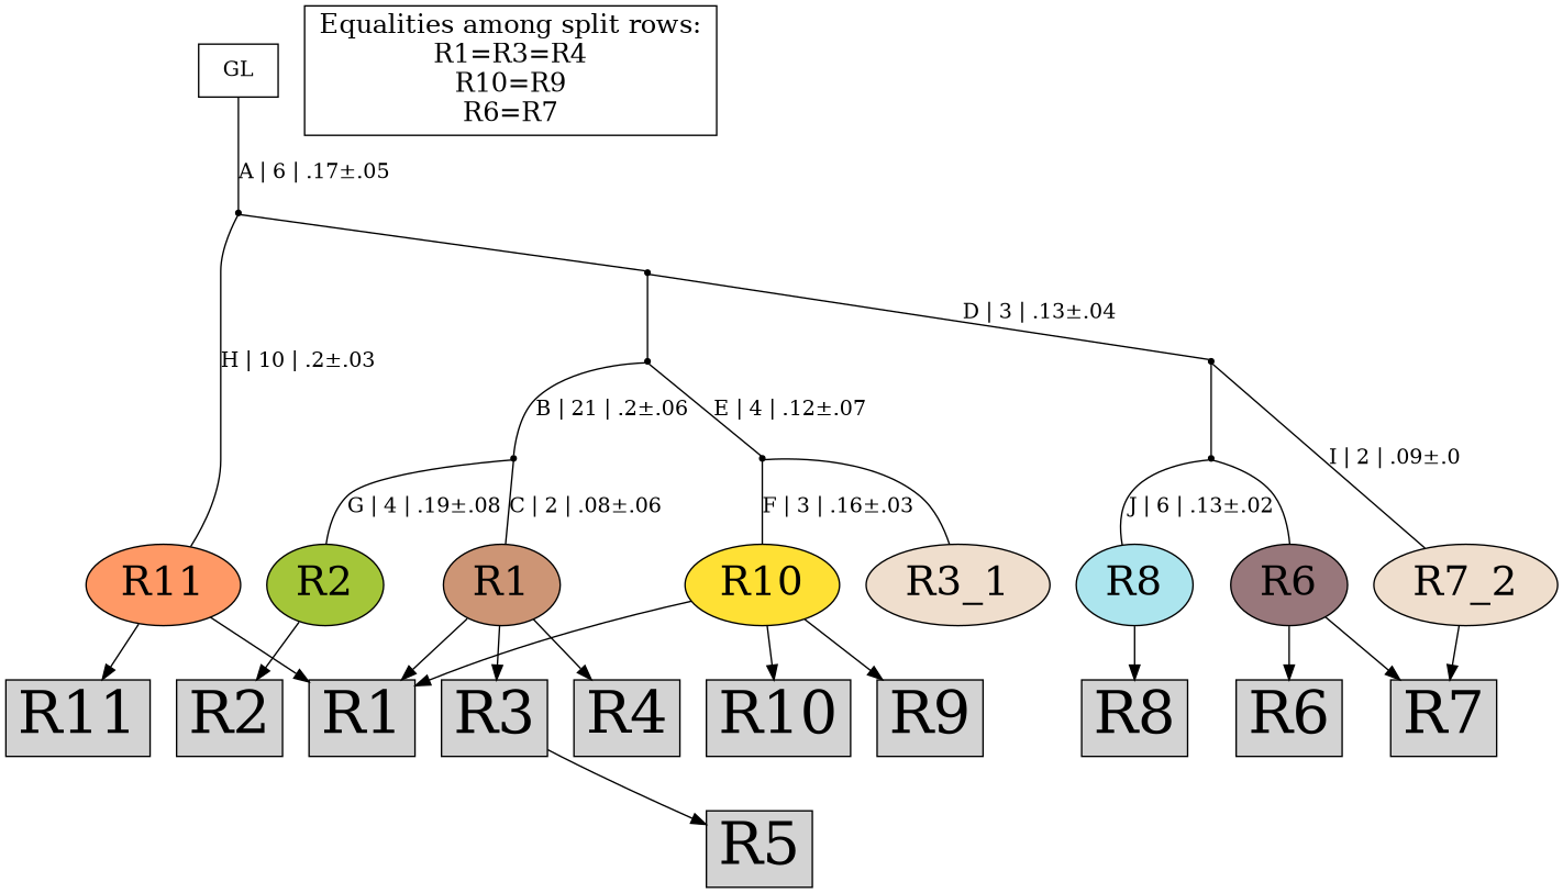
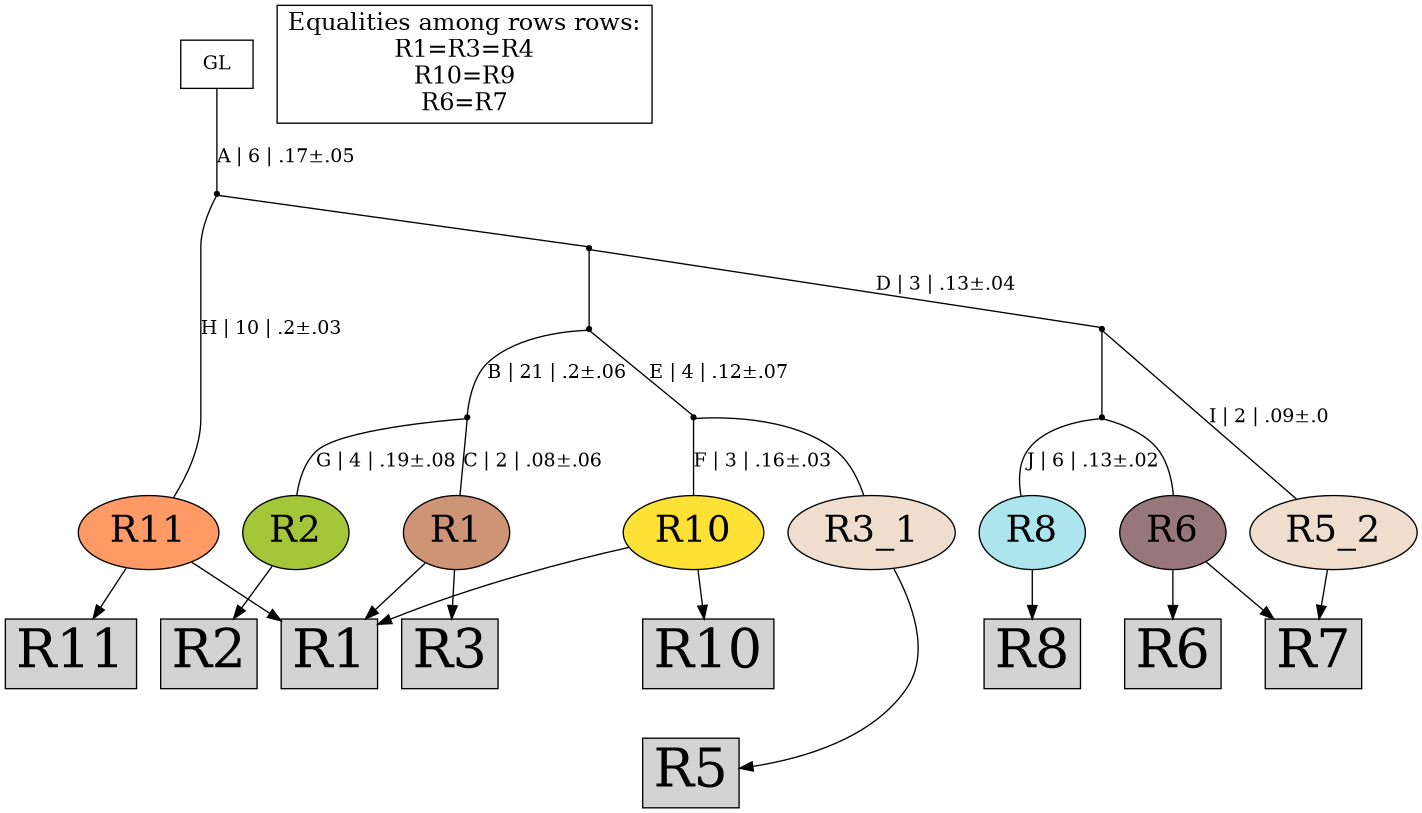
  digraph {
    node [fontsize=40 shape=box style=filled]
    edge [arrowhead=none]
    n1 [fillcolor="#a4c639" fontsize=28 label=R2 shape=oval]
    n2 [fillcolor="#cd9575" fontsize=28 label=R1 shape=oval]
    n3 [fillcolor="#ff9966" fontsize=28 label=R11 shape=oval]
    n4 [fillcolor="#ffe135" fontsize=28 label=R10 shape=oval]
    n5 [fillcolor="#efdecd" fontsize=28 label=R3_1 shape=oval]
-   n6 [fillcolor="#efdecd" fontsize=28 label=R7_2 shape=oval]
+   n6 [fillcolor="#efdecd" fontsize=28 label=R5_2 shape=oval]
    n7 [fillcolor="#98777b" fontsize=28 label=R6 shape=oval]
    n8 [fillcolor="#ace5ee" fontsize=28 label=R8 shape=oval]
    n9 [label=R2]
    n10 [label=R1]
    n11 [label=R3]
-   n12 [label=R4]
    n13 [label=R11]
    n14 [label=R10]
-   n15 [label=R9]
    n16 [label=R5]
    n17 [label=R7]
    n18 [label=R6]
    n19 [label=R8]
-   n20 [fontsize=18 label="Equalities among split rows:\nR1=R3=R4\nR10=R9\nR6=R7\n" style=""]
+   n20 [fontsize=18 label="Equalities among rows rows:\nR1=R3=R4\nR10=R9\nR6=R7\n" style=""]
    Int1 [fillcolor=black shape=point fontsize=""]
    Int2 [fillcolor=black shape=point fontsize=""]
    Int3 [fillcolor=black shape=point fontsize=""]
    Int4 [fillcolor=black shape=point fontsize=""]
    Int5 [fillcolor=black shape=point fontsize=""]
    Int6 [fillcolor=black shape=point fontsize=""]
    Int7 [fillcolor=black shape=point fontsize=""]
    n28 [fillcolor=white label=GL fontsize=""]
    subgraph sub_1 {
      rank=same
      n1
      n2
      n3
      n4
      n5
      n6
      n7
      n8
    }
    n1 -> n9 [arrowhead=normal]
    n2 -> n10 [arrowhead=normal]
    n2 -> n11 [arrowhead=normal]
-   n2 -> n12 [arrowhead=normal]
    n3 -> n10 [arrowhead=normal]
    n3 -> n13 [arrowhead=normal]
    n4 -> n10 [arrowhead=normal]
    n4 -> n14 [arrowhead=normal]
-   n4 -> n15 [arrowhead=normal]
-   n11 -> n16 [arrowhead=normal]
+   n5 -> n16 [arrowhead=normal]
    n6 -> n17 [arrowhead=normal]
    n7 -> n17 [arrowhead=normal]
    n7 -> n18 [arrowhead=normal]
    n8 -> n19 [arrowhead=normal]
    Int1 -> n7
    Int1 -> n8 [label="J | 6 | .13±.02"]
    Int2 -> n6 [label="I | 2 | .09±.0"]
    Int2 -> Int1
    Int3 -> n4 [label="F | 3 | .16±.03"]
    Int3 -> n5
    Int4 -> n1 [label="G | 4 | .19±.08"]
    Int4 -> n2 [label="C | 2 | .08±.06"]
    Int5 -> Int3 [label="E | 4 | .12±.07"]
    Int5 -> Int4 [label="B | 21 | .2±.06"]
    Int6 -> Int2 [label="D | 3 | .13±.04"]
    Int6 -> Int5
    Int7 -> n3 [label="H | 10 | .2±.03"]
    Int7 -> Int6
    n28 -> Int7 [label="A | 6 | .17±.05"]
  }
